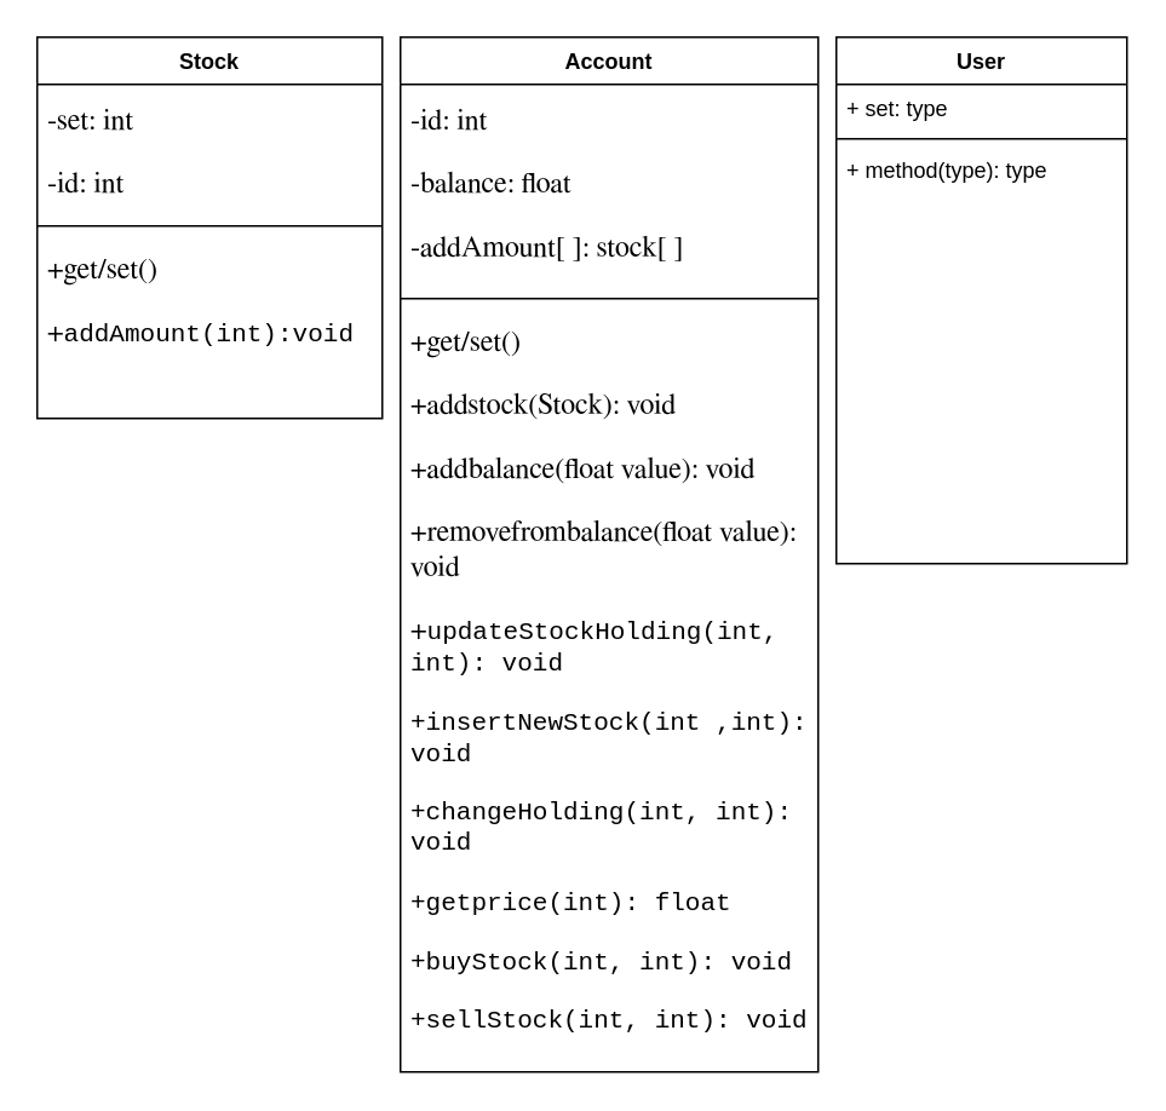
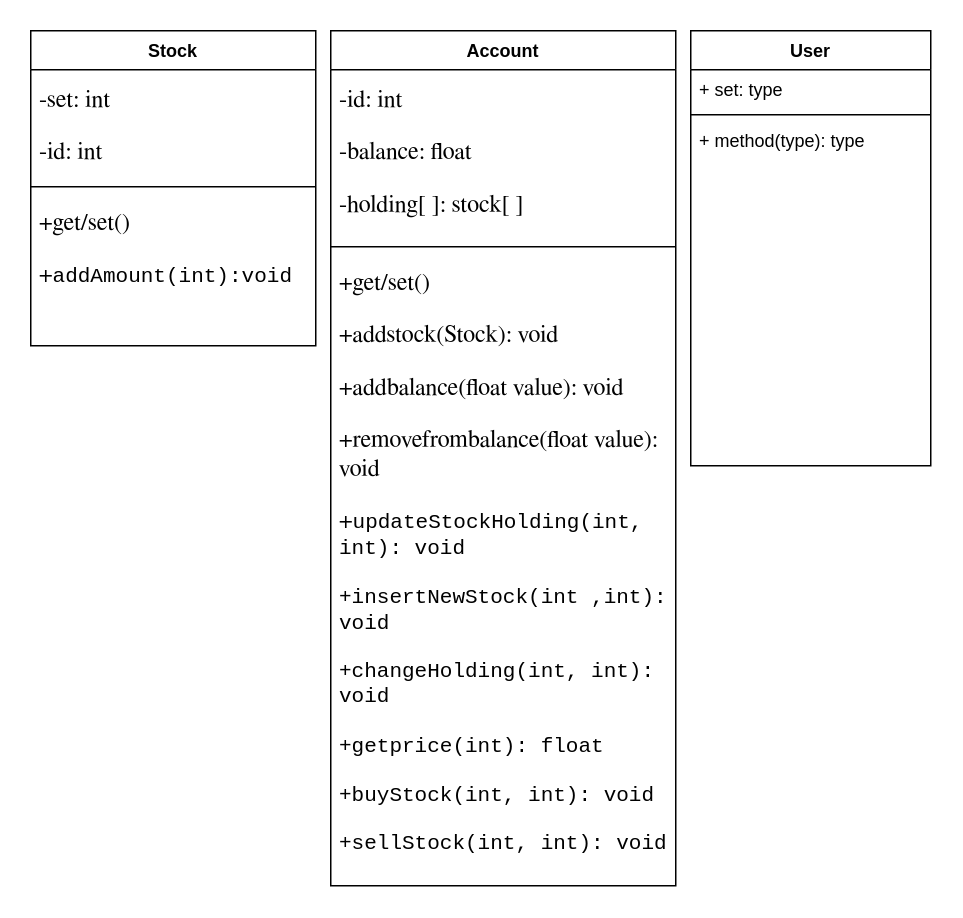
  <mxCell id="0" />
  <mxCell id="1" parent="0" />
  <mxCell id="2" value="Stock" style="swimlane;fontStyle=1;align=center;verticalAlign=top;childLayout=stackLayout;horizontal=1;startSize=26;horizontalStack=0;resizeParent=1;resizeParentMax=0;resizeLast=0;collapsible=1;marginBottom=0;whiteSpace=wrap;html=1;" vertex="1" parent="1"><mxGeometry x="20" y="20" width="190" height="210" as="geometry" /></mxCell>
  <mxCell id="3" value="&lt;meta charset=&quot;utf-8&quot;&gt;&lt;p id=&quot;docs-internal-guid-cec5944d-7fff-b6c2-93db-d9ab82f65ef7&quot; style=&quot;line-height:1.2;margin-top:2.85pt;margin-bottom:11.9pt;&quot; dir=&quot;ltr&quot;&gt;&lt;span style=&quot;font-size: 12pt; font-family: FreeSerif; color: rgb(0, 0, 0); background-color: transparent; font-weight: 400; font-style: normal; font-variant: normal; text-decoration: none; vertical-align: baseline;&quot;&gt;-set: int&amp;nbsp;&lt;/span&gt;&lt;/p&gt;&lt;p style=&quot;line-height:1.2;margin-top:2.85pt;margin-bottom:11.9pt;&quot; dir=&quot;ltr&quot;&gt;&lt;span style=&quot;font-size: 12pt; font-family: FreeSerif; color: rgb(0, 0, 0); background-color: transparent; font-weight: 400; font-style: normal; font-variant: normal; text-decoration: none; vertical-align: baseline;&quot;&gt;-id: int&lt;/span&gt;&lt;/p&gt;" style="text;strokeColor=none;fillColor=none;align=left;verticalAlign=top;spacingLeft=4;spacingRight=4;overflow=hidden;rotatable=0;points=[[0,0.5],[1,0.5]];portConstraint=eastwest;whiteSpace=wrap;html=1;" vertex="1" parent="2"><mxGeometry y="26" width="190" height="74" as="geometry" /></mxCell>
  <mxCell id="4" value="" style="line;strokeWidth=1;fillColor=none;align=left;verticalAlign=middle;spacingTop=-1;spacingLeft=3;spacingRight=3;rotatable=0;labelPosition=right;points=[];portConstraint=eastwest;strokeColor=inherit;" vertex="1" parent="2"><mxGeometry y="100" width="190" height="8" as="geometry" /></mxCell>
  <mxCell id="5" value="&lt;meta charset=&quot;utf-8&quot;&gt;&lt;p id=&quot;docs-internal-guid-5777485f-7fff-cf20-8ffb-2ee56ffb0585&quot; style=&quot;line-height:1.2;margin-top:2.85pt;margin-bottom:11.9pt;&quot; dir=&quot;ltr&quot;&gt;&lt;span style=&quot;font-size: 12pt; font-family: FreeSerif; color: rgb(0, 0, 0); background-color: transparent; font-weight: 400; font-style: normal; font-variant: normal; text-decoration: none; vertical-align: baseline;&quot;&gt;+get/set()&lt;/span&gt;&lt;/p&gt;&lt;span style=&quot;font-size: 12pt; font-family: FreeSerif; color: rgb(0, 0, 0); background-color: transparent; font-weight: 400; font-style: normal; font-variant: normal; text-decoration: none; vertical-align: baseline;&quot;&gt;+&lt;/span&gt;&lt;span style=&quot;font-size: 10.5pt; font-family: &amp;quot;Courier New&amp;quot;, monospace; color: rgb(0, 0, 0); background-color: transparent; font-weight: 400; font-style: normal; font-variant: normal; text-decoration: none; vertical-align: baseline;&quot;&gt;addAmount(int):void&lt;/span&gt;" style="text;strokeColor=none;fillColor=none;align=left;verticalAlign=top;spacingLeft=4;spacingRight=4;overflow=hidden;rotatable=0;points=[[0,0.5],[1,0.5]];portConstraint=eastwest;whiteSpace=wrap;html=1;" vertex="1" parent="2"><mxGeometry y="108" width="190" height="102" as="geometry" /></mxCell>
  <mxCell id="6" value="Account" style="swimlane;fontStyle=1;align=center;verticalAlign=top;childLayout=stackLayout;horizontal=1;startSize=26;horizontalStack=0;resizeParent=1;resizeParentMax=0;resizeLast=0;collapsible=1;marginBottom=0;whiteSpace=wrap;html=1;" vertex="1" parent="1"><mxGeometry x="220" y="20" width="230" height="570" as="geometry" /></mxCell>
- <mxCell id="7" value="&lt;meta charset=&quot;utf-8&quot;&gt;&lt;p id=&quot;docs-internal-guid-14b80490-7fff-1db8-07db-3caa1122524c&quot; style=&quot;line-height:1.2;margin-top:2.85pt;margin-bottom:11.9pt;&quot; dir=&quot;ltr&quot;&gt;&lt;span style=&quot;font-size: 12pt; font-family: FreeSerif; color: rgb(0, 0, 0); background-color: transparent; font-weight: 400; font-style: normal; font-variant: normal; text-decoration: none; vertical-align: baseline;&quot;&gt;-id: int&lt;/span&gt;&lt;/p&gt;&lt;p style=&quot;line-height:1.2;margin-top:2.85pt;margin-bottom:11.9pt;&quot; dir=&quot;ltr&quot;&gt;&lt;span style=&quot;font-size: 12pt; font-family: FreeSerif; color: rgb(0, 0, 0); background-color: transparent; font-weight: 400; font-style: normal; font-variant: normal; text-decoration: none; vertical-align: baseline;&quot;&gt;-balance: float&lt;/span&gt;&lt;/p&gt;&lt;p style=&quot;line-height:1.2;margin-top:2.85pt;margin-bottom:11.9pt;&quot; dir=&quot;ltr&quot;&gt;&lt;span style=&quot;font-size: 12pt; font-family: FreeSerif; color: rgb(0, 0, 0); background-color: transparent; font-weight: 400; font-style: normal; font-variant: normal; text-decoration: none; vertical-align: baseline;&quot;&gt;-addAmount[ ]: stock[ ]&lt;/span&gt;&lt;/p&gt;" style="text;strokeColor=none;fillColor=none;align=left;verticalAlign=top;spacingLeft=4;spacingRight=4;overflow=hidden;rotatable=0;points=[[0,0.5],[1,0.5]];portConstraint=eastwest;whiteSpace=wrap;html=1;" vertex="1" parent="6"><mxGeometry y="26" width="230" height="114" as="geometry" /></mxCell>
+ <mxCell id="7" value="&lt;meta charset=&quot;utf-8&quot;&gt;&lt;p id=&quot;docs-internal-guid-14b80490-7fff-1db8-07db-3caa1122524c&quot; style=&quot;line-height:1.2;margin-top:2.85pt;margin-bottom:11.9pt;&quot; dir=&quot;ltr&quot;&gt;&lt;span style=&quot;font-size: 12pt; font-family: FreeSerif; color: rgb(0, 0, 0); background-color: transparent; font-weight: 400; font-style: normal; font-variant: normal; text-decoration: none; vertical-align: baseline;&quot;&gt;-id: int&lt;/span&gt;&lt;/p&gt;&lt;p style=&quot;line-height:1.2;margin-top:2.85pt;margin-bottom:11.9pt;&quot; dir=&quot;ltr&quot;&gt;&lt;span style=&quot;font-size: 12pt; font-family: FreeSerif; color: rgb(0, 0, 0); background-color: transparent; font-weight: 400; font-style: normal; font-variant: normal; text-decoration: none; vertical-align: baseline;&quot;&gt;-balance: float&lt;/span&gt;&lt;/p&gt;&lt;p style=&quot;line-height:1.2;margin-top:2.85pt;margin-bottom:11.9pt;&quot; dir=&quot;ltr&quot;&gt;&lt;span style=&quot;font-size: 12pt; font-family: FreeSerif; color: rgb(0, 0, 0); background-color: transparent; font-weight: 400; font-style: normal; font-variant: normal; text-decoration: none; vertical-align: baseline;&quot;&gt;-holding[ ]: stock[ ]&lt;/span&gt;&lt;/p&gt;" style="text;strokeColor=none;fillColor=none;align=left;verticalAlign=top;spacingLeft=4;spacingRight=4;overflow=hidden;rotatable=0;points=[[0,0.5],[1,0.5]];portConstraint=eastwest;whiteSpace=wrap;html=1;" vertex="1" parent="6"><mxGeometry y="26" width="230" height="114" as="geometry" /></mxCell>
  <mxCell id="8" value="" style="line;strokeWidth=1;fillColor=none;align=left;verticalAlign=middle;spacingTop=-1;spacingLeft=3;spacingRight=3;rotatable=0;labelPosition=right;points=[];portConstraint=eastwest;strokeColor=inherit;" vertex="1" parent="6"><mxGeometry y="140" width="230" height="8" as="geometry" /></mxCell>
  <mxCell id="9" value="&lt;meta charset=&quot;utf-8&quot;&gt;&lt;p id=&quot;docs-internal-guid-605969ac-7fff-cc0c-02e1-c7e7b87c2a62&quot; style=&quot;line-height:1.2;margin-top:2.85pt;margin-bottom:11.9pt;&quot; dir=&quot;ltr&quot;&gt;&lt;span style=&quot;font-size: 12pt; font-family: FreeSerif; color: rgb(0, 0, 0); background-color: transparent; font-weight: 400; font-style: normal; font-variant: normal; text-decoration: none; vertical-align: baseline;&quot;&gt;+get/set()&lt;/span&gt;&lt;/p&gt;&lt;p style=&quot;line-height:1.2;margin-top:2.85pt;margin-bottom:11.9pt;&quot; dir=&quot;ltr&quot;&gt;&lt;span style=&quot;font-size: 12pt; font-family: FreeSerif; color: rgb(0, 0, 0); background-color: transparent; font-weight: 400; font-style: normal; font-variant: normal; text-decoration: none; vertical-align: baseline;&quot;&gt;+addstock(Stock): void&lt;/span&gt;&lt;/p&gt;&lt;p style=&quot;line-height:1.2;margin-top:2.85pt;margin-bottom:11.9pt;&quot; dir=&quot;ltr&quot;&gt;&lt;span style=&quot;font-size: 12pt; font-family: FreeSerif; color: rgb(0, 0, 0); background-color: transparent; font-weight: 400; font-style: normal; font-variant: normal; text-decoration: none; vertical-align: baseline;&quot;&gt;+addbalance(float value): void&lt;/span&gt;&lt;/p&gt;&lt;p style=&quot;line-height:1.2;margin-top:2.85pt;margin-bottom:11.9pt;&quot; dir=&quot;ltr&quot;&gt;&lt;span style=&quot;font-size: 12pt; font-family: FreeSerif; color: rgb(0, 0, 0); background-color: transparent; font-weight: 400; font-style: normal; font-variant: normal; text-decoration: none; vertical-align: baseline;&quot;&gt;+removefrombalance(float value): void&lt;/span&gt;&lt;/p&gt;&lt;p style=&quot;line-height:1.2;margin-top:2.85pt;margin-bottom:11.9pt;&quot; dir=&quot;ltr&quot;&gt;&lt;span style=&quot;font-size: 12pt; font-family: FreeSerif; color: rgb(0, 0, 0); background-color: transparent; font-weight: 400; font-style: normal; font-variant: normal; text-decoration: none; vertical-align: baseline;&quot;&gt;+&lt;/span&gt;&lt;span style=&quot;font-size: 10.5pt; font-family: &amp;quot;Courier New&amp;quot;, monospace; color: rgb(0, 0, 0); background-color: transparent; font-weight: 400; font-style: normal; font-variant: normal; text-decoration: none; vertical-align: baseline;&quot;&gt;updateStockHolding(int, int): void&lt;/span&gt;&lt;/p&gt;&lt;p style=&quot;line-height:1.2;margin-top:2.85pt;margin-bottom:11.9pt;&quot; dir=&quot;ltr&quot;&gt;&lt;span style=&quot;font-size: 10.5pt; font-family: &amp;quot;Courier New&amp;quot;, monospace; color: rgb(0, 0, 0); background-color: transparent; font-weight: 400; font-style: normal; font-variant: normal; text-decoration: none; vertical-align: baseline;&quot;&gt;+insertNewStock(int ,int): void&lt;/span&gt;&lt;/p&gt;&lt;p style=&quot;line-height:1.2;margin-top:2.85pt;margin-bottom:11.9pt;&quot; dir=&quot;ltr&quot;&gt;&lt;span style=&quot;font-size: 10.5pt; font-family: &amp;quot;Courier New&amp;quot;, monospace; color: rgb(0, 0, 0); background-color: transparent; font-weight: 400; font-style: normal; font-variant: normal; text-decoration: none; vertical-align: baseline;&quot;&gt;+changeHolding(int, int): void&lt;/span&gt;&lt;/p&gt;&lt;p style=&quot;line-height:1.2;margin-top:2.85pt;margin-bottom:11.9pt;&quot; dir=&quot;ltr&quot;&gt;&lt;span style=&quot;font-size: 10.5pt; font-family: &amp;quot;Courier New&amp;quot;, monospace; color: rgb(0, 0, 0); background-color: transparent; font-weight: 400; font-style: normal; font-variant: normal; text-decoration: none; vertical-align: baseline;&quot;&gt;+getprice(int): float&lt;/span&gt;&lt;/p&gt;&lt;p style=&quot;line-height:1.2;margin-top:2.85pt;margin-bottom:11.9pt;&quot; dir=&quot;ltr&quot;&gt;&lt;span style=&quot;font-size: 10.5pt; font-family: &amp;quot;Courier New&amp;quot;, monospace; color: rgb(0, 0, 0); background-color: transparent; font-weight: 400; font-style: normal; font-variant: normal; text-decoration: none; vertical-align: baseline;&quot;&gt;+buyStock(int, int): void&lt;/span&gt;&lt;/p&gt;&lt;p style=&quot;line-height:1.2;margin-top:2.85pt;margin-bottom:11.9pt;&quot; dir=&quot;ltr&quot;&gt;&lt;span style=&quot;font-size: 10.5pt; font-family: &amp;quot;Courier New&amp;quot;, monospace; color: rgb(0, 0, 0); background-color: transparent; font-weight: 400; font-style: normal; font-variant: normal; text-decoration: none; vertical-align: baseline;&quot;&gt;+sellStock(int, int): void&lt;/span&gt;&lt;/p&gt;" style="text;strokeColor=none;fillColor=none;align=left;verticalAlign=top;spacingLeft=4;spacingRight=4;overflow=hidden;rotatable=0;points=[[0,0.5],[1,0.5]];portConstraint=eastwest;whiteSpace=wrap;html=1;" vertex="1" parent="6"><mxGeometry y="148" width="230" height="422" as="geometry" /></mxCell>
  <mxCell id="10" value="User" style="swimlane;fontStyle=1;align=center;verticalAlign=top;childLayout=stackLayout;horizontal=1;startSize=26;horizontalStack=0;resizeParent=1;resizeParentMax=0;resizeLast=0;collapsible=1;marginBottom=0;whiteSpace=wrap;html=1;" vertex="1" parent="1"><mxGeometry x="460" y="20" width="160" height="290" as="geometry" /></mxCell>
  <mxCell id="11" value="+ set: type" style="text;strokeColor=none;fillColor=none;align=left;verticalAlign=top;spacingLeft=4;spacingRight=4;overflow=hidden;rotatable=0;points=[[0,0.5],[1,0.5]];portConstraint=eastwest;whiteSpace=wrap;html=1;" vertex="1" parent="10"><mxGeometry y="26" width="160" height="26" as="geometry" /></mxCell>
  <mxCell id="12" value="" style="line;strokeWidth=1;fillColor=none;align=left;verticalAlign=middle;spacingTop=-1;spacingLeft=3;spacingRight=3;rotatable=0;labelPosition=right;points=[];portConstraint=eastwest;strokeColor=inherit;" vertex="1" parent="10"><mxGeometry y="52" width="160" height="8" as="geometry" /></mxCell>
  <mxCell id="13" value="+ method(type): type" style="text;strokeColor=none;fillColor=none;align=left;verticalAlign=top;spacingLeft=4;spacingRight=4;overflow=hidden;rotatable=0;points=[[0,0.5],[1,0.5]];portConstraint=eastwest;whiteSpace=wrap;html=1;" vertex="1" parent="10"><mxGeometry y="60" width="160" height="230" as="geometry" /></mxCell>
